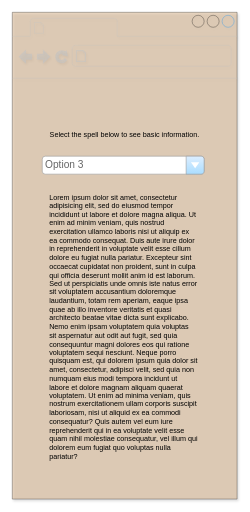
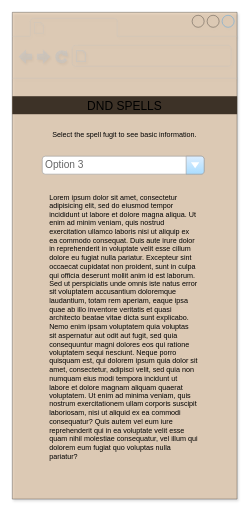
  <mxCell id="0" />
  <mxCell id="1" parent="0" />
  <mxCell id="2" value="" style="strokeWidth=1;shadow=1;dashed=0;align=center;html=1;shape=mxgraph.mockup.containers.browserWindow;rSize=0;strokeColor=default;strokeColor2=#008cff;strokeColor3=#c4c4c4;mainText=,;recursiveResize=0;fillColor=#D9B389;fontColor=#ffffff;fillStyle=auto;gradientColor=default;perimeterSpacing=0;opacity=50;" parent="1" vertex="1"><mxGeometry x="20" y="20" width="375" height="812" as="geometry" /></mxCell>
- <mxCell id="4" value="Select the spell below to see basic information." style="text;html=1;strokeColor=none;fillColor=none;align=center;verticalAlign=middle;whiteSpace=wrap;rounded=0;fontSize=12;fontColor=#000000;" parent="1" vertex="1"><mxGeometry x="20" y="190" width="375" height="70" as="geometry" /></mxCell>
+ <mxCell id="3" value="DND SPELLS" style="text;html=1;strokeColor=none;fillColor=#3D3227;align=center;verticalAlign=middle;whiteSpace=wrap;rounded=0;fontSize=20;fontColor=#000000;" parent="1" vertex="1"><mxGeometry x="20" y="160" width="375" height="30" as="geometry" /></mxCell>
+ <mxCell id="4" value="Select the spell fugit to see basic information." style="text;html=1;strokeColor=none;fillColor=none;align=center;verticalAlign=middle;whiteSpace=wrap;rounded=0;fontSize=12;fontColor=#000000;" parent="1" vertex="1"><mxGeometry x="20" y="190" width="375" height="70" as="geometry" /></mxCell>
  <mxCell id="5" value="Option 3" style="strokeWidth=1;shadow=0;dashed=0;align=center;html=1;shape=mxgraph.mockup.forms.comboBox;strokeColor=#999999;fillColor=#ddeeff;align=left;fillColor2=#aaddff;mainText=;fontColor=#666666;fontSize=17;spacingLeft=3;" parent="1" vertex="1"><mxGeometry x="70" y="260" width="270" height="30" as="geometry" /></mxCell>
  <mxCell id="6" value="Lorem ipsum dolor sit amet, consectetur adipisicing elit, sed do eiusmod tempor incididunt ut labore et dolore magna aliqua. Ut enim ad minim veniam, quis nostrud exercitation ullamco laboris nisi ut aliquip ex ea commodo consequat. Duis aute irure dolor in reprehenderit in voluptate velit esse cillum dolore eu fugiat nulla pariatur. Excepteur sint occaecat cupidatat non proident, sunt in culpa qui officia deserunt mollit anim id est laborum.&#10;Sed ut perspiciatis unde omnis iste natus error sit voluptatem accusantium doloremque laudantium, totam rem aperiam, eaque ipsa quae ab illo inventore veritatis et quasi architecto beatae vitae dicta sunt explicabo. Nemo enim ipsam voluptatem quia voluptas sit aspernatur aut odit aut fugit, sed quia consequuntur magni dolores eos qui ratione voluptatem sequi nesciunt. Neque porro quisquam est, qui dolorem ipsum quia dolor sit amet, consectetur, adipisci velit, sed quia non numquam eius modi tempora incidunt ut labore et dolore magnam aliquam quaerat voluptatem. Ut enim ad minima veniam, quis nostrum exercitationem ullam corporis suscipit laboriosam, nisi ut aliquid ex ea commodi consequatur? Quis autem vel eum iure reprehenderit qui in ea voluptate velit esse quam nihil molestiae consequatur, vel illum qui dolorem eum fugiat quo voluptas nulla pariatur?" style="text;spacingTop=-5;whiteSpace=wrap;html=1;align=left;fontSize=12;fontFamily=Helvetica;fillColor=none;strokeColor=none;labelBackgroundColor=none;fontColor=#000000;" parent="1" vertex="1"><mxGeometry x="80" y="320" width="250" height="470" as="geometry" /></mxCell>
